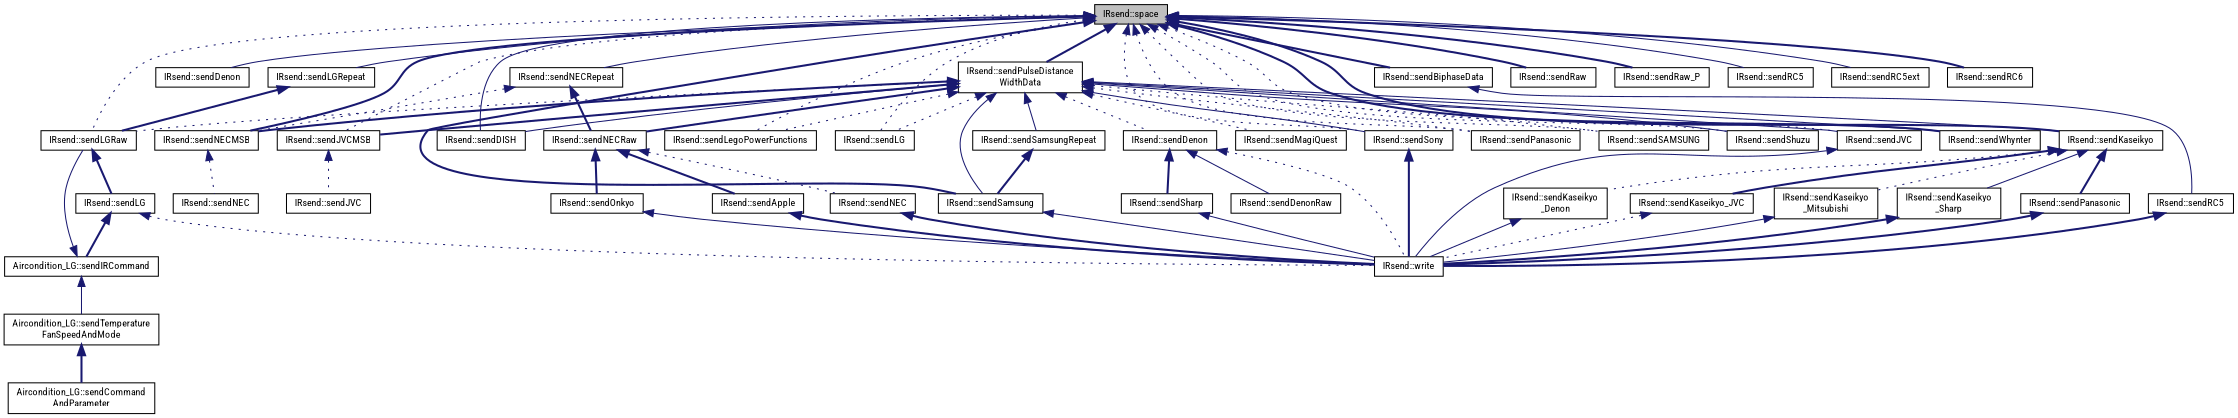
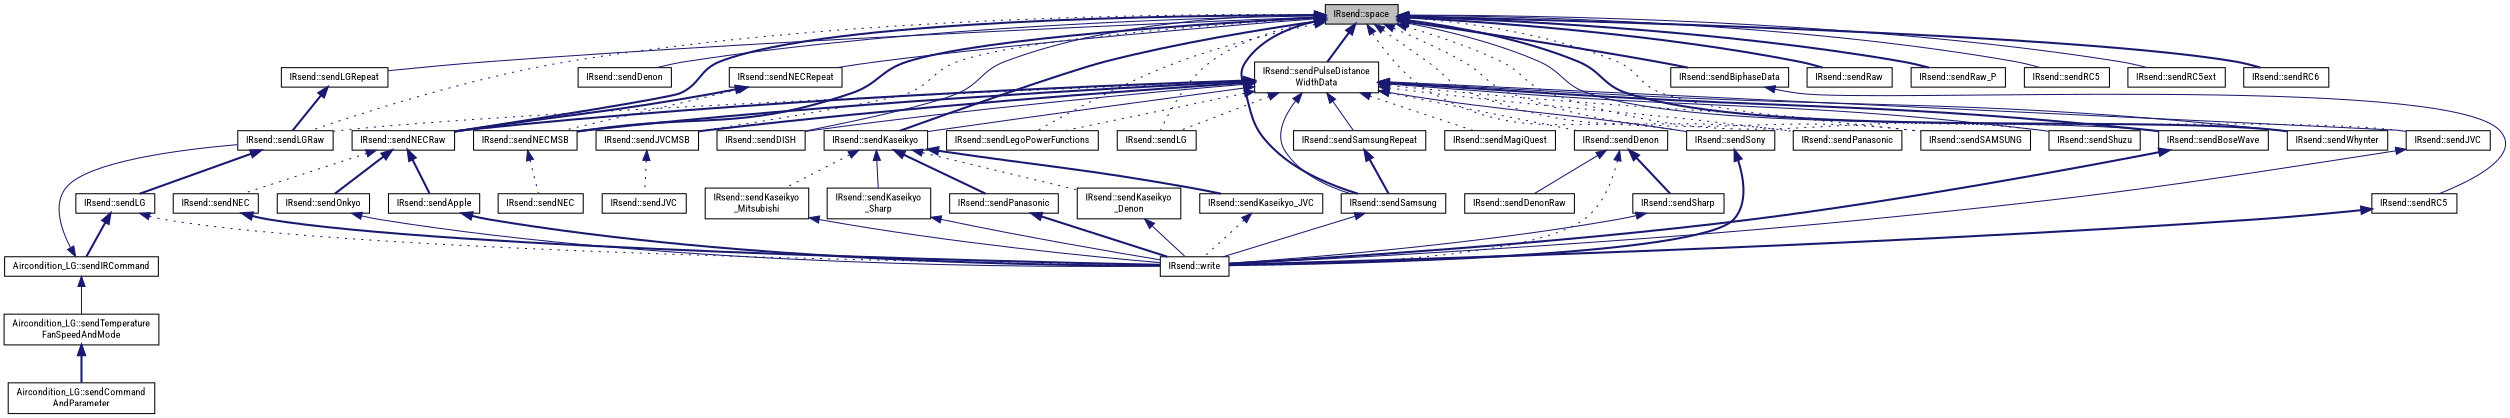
  digraph {
    fontname="Roboto Condensed"
    rankdir=TB
    node [color=black fillcolor=white fontname="Roboto Condensed" fontsize=10 shape=record style=filled]
    edge [color=midnightblue dir=back fontname="Roboto Condensed" fontsize=10 labelfontname=Helvetica labelfontsize=10 style=bold]
    n1 [fillcolor=grey75 fontcolor=black height=0.2 label="IRsend::space" width=0.4]
    n2 [height=0.2 label="IRsend::sendBiphaseData" width=0.4]
+   n3 [height=0.2 label="IRsend::sendBoseWave" width=0.4]
    n4 [height=0.2 label="IRsend::sendDenon" width=0.4]
    n5 [height=0.2 label="IRsend::sendDISH" width=0.4]
    n6 [height=0.2 label="IRsend::sendJVC" width=0.4]
    n7 [height=0.2 label="IRsend::sendJVCMSB" width=0.4]
    n8 [height=0.2 label="IRsend::sendKaseikyo" width=0.4]
    n9 [height=0.2 label="IRsend::sendLegoPowerFunctions" width=0.4]
    n10 [height=0.2 label="IRsend::sendLG" width=0.4]
    n11 [height=0.2 label="IRsend::sendLGRaw" width=0.4]
    n12 [height=0.2 label="IRsend::sendLGRepeat" width=0.4]
    n13 [height=0.2 label="IRsend::sendNECMSB" width=0.4]
    n14 [height=0.2 label="IRsend::sendNECRaw" width=0.4]
    n15 [height=0.2 label="IRsend::sendNECRepeat" width=0.4]
    n16 [height=0.2 label="IRsend::sendPanasonic" width=0.4]
    n17 [height=0.2 label="IRsend::sendPulseDistance\lWidthData" width=0.4]
    n18 [height=0.2 label="IRsend::sendSamsung" width=0.4]
    n19 [height=0.2 label="IRsend::sendSAMSUNG" width=0.4]
    n20 [height=0.2 label="IRsend::sendShuzu" width=0.4]
    n21 [height=0.2 label="IRsend::sendSony" width=0.4]
    n22 [height=0.2 label="IRsend::sendWhynter" width=0.4]
    n23 [height=0.2 label="IRsend::sendRaw" width=0.4]
    n24 [height=0.2 label="IRsend::sendRaw_P" width=0.4]
    n25 [height=0.2 label="IRsend::sendRC5" width=0.4]
    n26 [height=0.2 label="IRsend::sendRC5ext" width=0.4]
    n27 [height=0.2 label="IRsend::sendRC6" width=0.4]
    n28 [height=0.2 label="IRsend::sendRC5" width=0.4]
    n29 [height=0.2 label="IRsend::write" width=0.4]
    n30 [height=0.2 label="IRsend::sendJVC" width=0.4]
    n31 [height=0.2 label="IRsend::sendKaseikyo\l_Denon" width=0.4]
    n32 [height=0.2 label="IRsend::sendKaseikyo_JVC" width=0.4]
    n33 [height=0.2 label="IRsend::sendKaseikyo\l_Mitsubishi" width=0.4]
    n34 [height=0.2 label="IRsend::sendKaseikyo\l_Sharp" width=0.4]
    n35 [height=0.2 label="IRsend::sendPanasonic" width=0.4]
    n36 [height=0.2 label="IRsend::sendLG" width=0.4]
    n37 [height=0.2 label="IRsend::sendNEC" width=0.4]
    n38 [height=0.2 label="IRsend::sendApple" width=0.4]
    n39 [height=0.2 label="IRsend::sendNEC" width=0.4]
    n40 [height=0.2 label="IRsend::sendOnkyo" width=0.4]
    n41 [height=0.2 label="IRsend::sendSamsungRepeat" width=0.4]
    n42 [height=0.2 label="IRsend::sendDenon" width=0.4]
    n43 [height=0.2 label="IRsend::sendMagiQuest" width=0.4]
    n44 [height=0.2 label="Aircondition_LG::sendIRCommand" width=0.4]
    n45 [height=0.2 label="Aircondition_LG::sendTemperature\lFanSpeedAndMode" width=0.4]
    n46 [height=0.2 label="Aircondition_LG::sendCommand\lAndParameter" width=0.4]
    n47 [height=0.2 label="IRsend::sendDenonRaw" width=0.4]
    n48 [height=0.2 label="IRsend::sendSharp" width=0.4]
    n1 -> n2
+   n1 -> n3 [style=solid]
    n1 -> n4 [style=solid]
    n1 -> n5 [style=solid]
    n1 -> n6 [style=dotted]
    n1 -> n7 [style=dotted]
    n1 -> n8
    n1 -> n9 [style=dotted]
    n1 -> n10 [style=dotted]
    n1 -> n11 [style=dotted]
    n1 -> n12 [style=solid]
    n1 -> n13
+   n1 -> n14
    n1 -> n15 [style=solid]
    n1 -> n16 [style=dotted]
    n1 -> n17
    n1 -> n18
    n1 -> n19 [style=dotted]
    n1 -> n20 [style=dotted]
    n1 -> n21 [style=dotted]
    n1 -> n22
    n1 -> n23
    n1 -> n24
    n1 -> n25 [style=solid]
    n1 -> n26 [style=solid]
    n1 -> n27
    n2 -> n28 [style=solid]
+   n3 -> n29
    n6 -> n29 [style=solid]
    n7 -> n30 [style=dotted]
    n8 -> n31 [style=dotted]
    n8 -> n32
    n8 -> n33 [style=dotted]
    n8 -> n34 [style=solid]
    n8 -> n35
    n11 -> n36
    n12 -> n11
    n13 -> n37 [style=dotted]
    n14 -> n38
    n14 -> n39 [style=dotted]
    n14 -> n40
    n15 -> n13 [style=dotted]
    n15 -> n14
+   n17 -> n3
    n17 -> n5 [style=solid]
    n17 -> n6 [style=solid]
    n17 -> n7
    n17 -> n8 [style=solid]
    n17 -> n9 [style=dotted]
    n17 -> n10 [style=dotted]
    n17 -> n11 [style=dotted]
    n17 -> n13
    n17 -> n14
    n17 -> n16 [style=dotted]
    n17 -> n18 [style=solid]
    n17 -> n19 [style=dotted]
    n17 -> n20 [style=solid]
    n17 -> n21 [style=solid]
    n17 -> n22 [style=solid]
    n17 -> n41 [style=solid]
    n17 -> n42 [style=dotted]
    n17 -> n43 [style=dotted]
    n18 -> n29 [style=solid]
    n21 -> n29
    n28 -> n29
    n31 -> n29 [style=solid]
    n32 -> n29 [style=dotted]
    n33 -> n29 [style=solid]
-   n34 -> n29
+   n34 -> n29 [style=solid]
    n35 -> n29
    n36 -> n29 [style=dotted]
    n36 -> n44
    n38 -> n29
    n39 -> n29
    n40 -> n29 [style=solid]
    n41 -> n18
    n42 -> n29 [style=dotted]
    n42 -> n47 [style=solid]
    n42 -> n48
    n44 -> n11 [style=solid]
    n44 -> n45 [style=solid]
    n45 -> n46
    n48 -> n29 [style=solid]
  }
